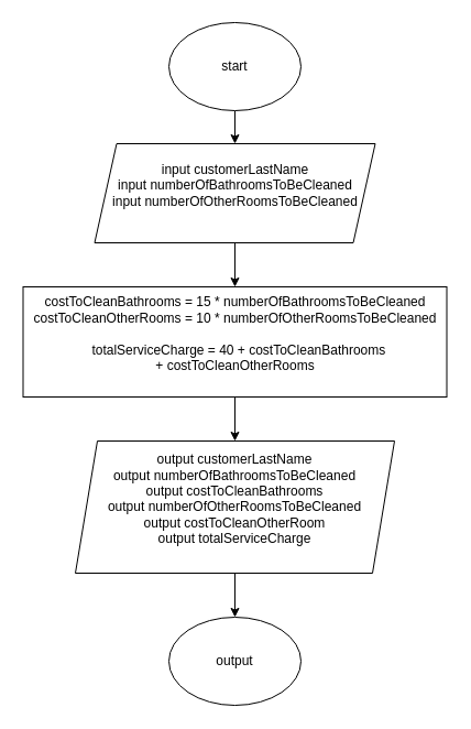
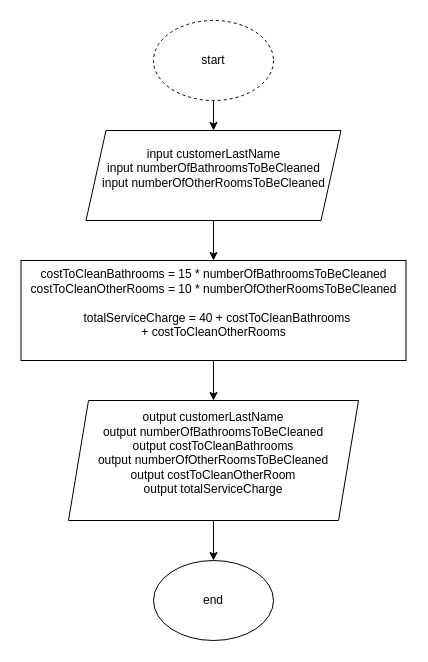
  <mxCell id="0" />
  <mxCell id="1" parent="0" />
  <mxCell id="2" value="" style="edgeStyle=orthogonalEdgeStyle;rounded=0;orthogonalLoop=1;jettySize=auto;html=1;" edge="1" parent="1" source="3" target="5"><mxGeometry relative="1" as="geometry" /></mxCell>
- <mxCell id="3" value="start" style="ellipse;whiteSpace=wrap;html=1;" vertex="1" parent="1"><mxGeometry x="153" y="20" width="120" height="80" as="geometry" /></mxCell>
+ <mxCell id="3" value="start" style="ellipse;whiteSpace=wrap;html=1;dashed=1;" vertex="1" parent="1"><mxGeometry x="153" y="20" width="120" height="80" as="geometry" /></mxCell>
  <mxCell id="4" value="" style="edgeStyle=orthogonalEdgeStyle;rounded=0;orthogonalLoop=1;jettySize=auto;html=1;" edge="1" parent="1" source="5" target="7"><mxGeometry relative="1" as="geometry" /></mxCell>
  <mxCell id="5" value="input customerLastName&lt;div&gt;input numberOfBathroomsToBeCleaned&lt;/div&gt;&lt;div&gt;input numberOfOtherRoomsToBeCleaned&lt;/div&gt;&lt;div&gt;&lt;br&gt;&lt;/div&gt;" style="shape=parallelogram;perimeter=parallelogramPerimeter;whiteSpace=wrap;html=1;fixedSize=1;" vertex="1" parent="1"><mxGeometry x="85.5" y="130" width="255" height="90" as="geometry" /></mxCell>
  <mxCell id="6" value="" style="edgeStyle=orthogonalEdgeStyle;rounded=0;orthogonalLoop=1;jettySize=auto;html=1;" edge="1" parent="1" source="7" target="9"><mxGeometry relative="1" as="geometry" /></mxCell>
  <mxCell id="7" value="costToCleanBathrooms = 15 * numberOfBathroomsToBeCleaned&lt;div&gt;costToCleanOtherRooms =&amp;nbsp;&lt;span style=&quot;background-color: initial;&quot;&gt;10 * numberOfOtherRoomsToBeCleaned&lt;/span&gt;&lt;/div&gt;&lt;div&gt;&lt;span style=&quot;background-color: initial;&quot;&gt;&lt;br&gt;&lt;/span&gt;&lt;/div&gt;&lt;div&gt;&lt;span style=&quot;background-color: initial;&quot;&gt;&amp;nbsp; totalS&lt;/span&gt;&lt;span style=&quot;background-color: initial;&quot;&gt;erviceCharge = 40 +&amp;nbsp;&lt;/span&gt;&lt;span style=&quot;background-color: initial;&quot;&gt;costToCleanBathrooms +&amp;nbsp;&lt;/span&gt;&lt;span style=&quot;background-color: initial;&quot;&gt;costToCleanOtherRooms&lt;/span&gt;&lt;/div&gt;&lt;div&gt;&lt;span style=&quot;background-color: initial;&quot;&gt;&lt;br&gt;&lt;/span&gt;&lt;/div&gt;" style="whiteSpace=wrap;html=1;" vertex="1" parent="1"><mxGeometry x="20.5" y="260" width="385" height="100" as="geometry" /></mxCell>
  <mxCell id="8" value="" style="edgeStyle=orthogonalEdgeStyle;rounded=0;orthogonalLoop=1;jettySize=auto;html=1;" edge="1" parent="1" source="9" target="10"><mxGeometry relative="1" as="geometry" /></mxCell>
  <mxCell id="9" value="output customerLastName&lt;div&gt;output&amp;nbsp;&lt;span style=&quot;background-color: initial;&quot;&gt;numberOfBathroomsToBeCleaned&lt;/span&gt;&lt;/div&gt;&lt;div&gt;&lt;span style=&quot;background-color: initial;&quot;&gt;output&amp;nbsp;&lt;/span&gt;&lt;span style=&quot;background-color: initial;&quot;&gt;costToCleanBathrooms&lt;/span&gt;&lt;/div&gt;&lt;div&gt;&lt;span style=&quot;background-color: initial;&quot;&gt;output&amp;nbsp;&lt;/span&gt;&lt;span style=&quot;background-color: initial;&quot;&gt;numberOfOtherRoomsToBeCleaned&lt;/span&gt;&lt;/div&gt;&lt;div&gt;&lt;span style=&quot;background-color: initial;&quot;&gt;output&amp;nbsp;&lt;/span&gt;&lt;span style=&quot;background-color: initial;&quot;&gt;costToCleanOtherRoom&lt;/span&gt;&lt;/div&gt;&lt;div&gt;&lt;span style=&quot;background-color: initial;&quot;&gt;output totalServiceCharge&lt;/span&gt;&lt;/div&gt;&lt;div&gt;&lt;span style=&quot;background-color: initial;&quot;&gt;&lt;br&gt;&lt;/span&gt;&lt;/div&gt;" style="shape=parallelogram;perimeter=parallelogramPerimeter;whiteSpace=wrap;html=1;fixedSize=1;" vertex="1" parent="1"><mxGeometry x="68" y="400" width="290" height="120" as="geometry" /></mxCell>
- <mxCell id="10" value="output" style="ellipse;whiteSpace=wrap;html=1;" vertex="1" parent="1"><mxGeometry x="153" y="560" width="120" height="80" as="geometry" /></mxCell>
+ <mxCell id="10" value="end" style="ellipse;whiteSpace=wrap;html=1;" vertex="1" parent="1"><mxGeometry x="153" y="560" width="120" height="80" as="geometry" /></mxCell>
